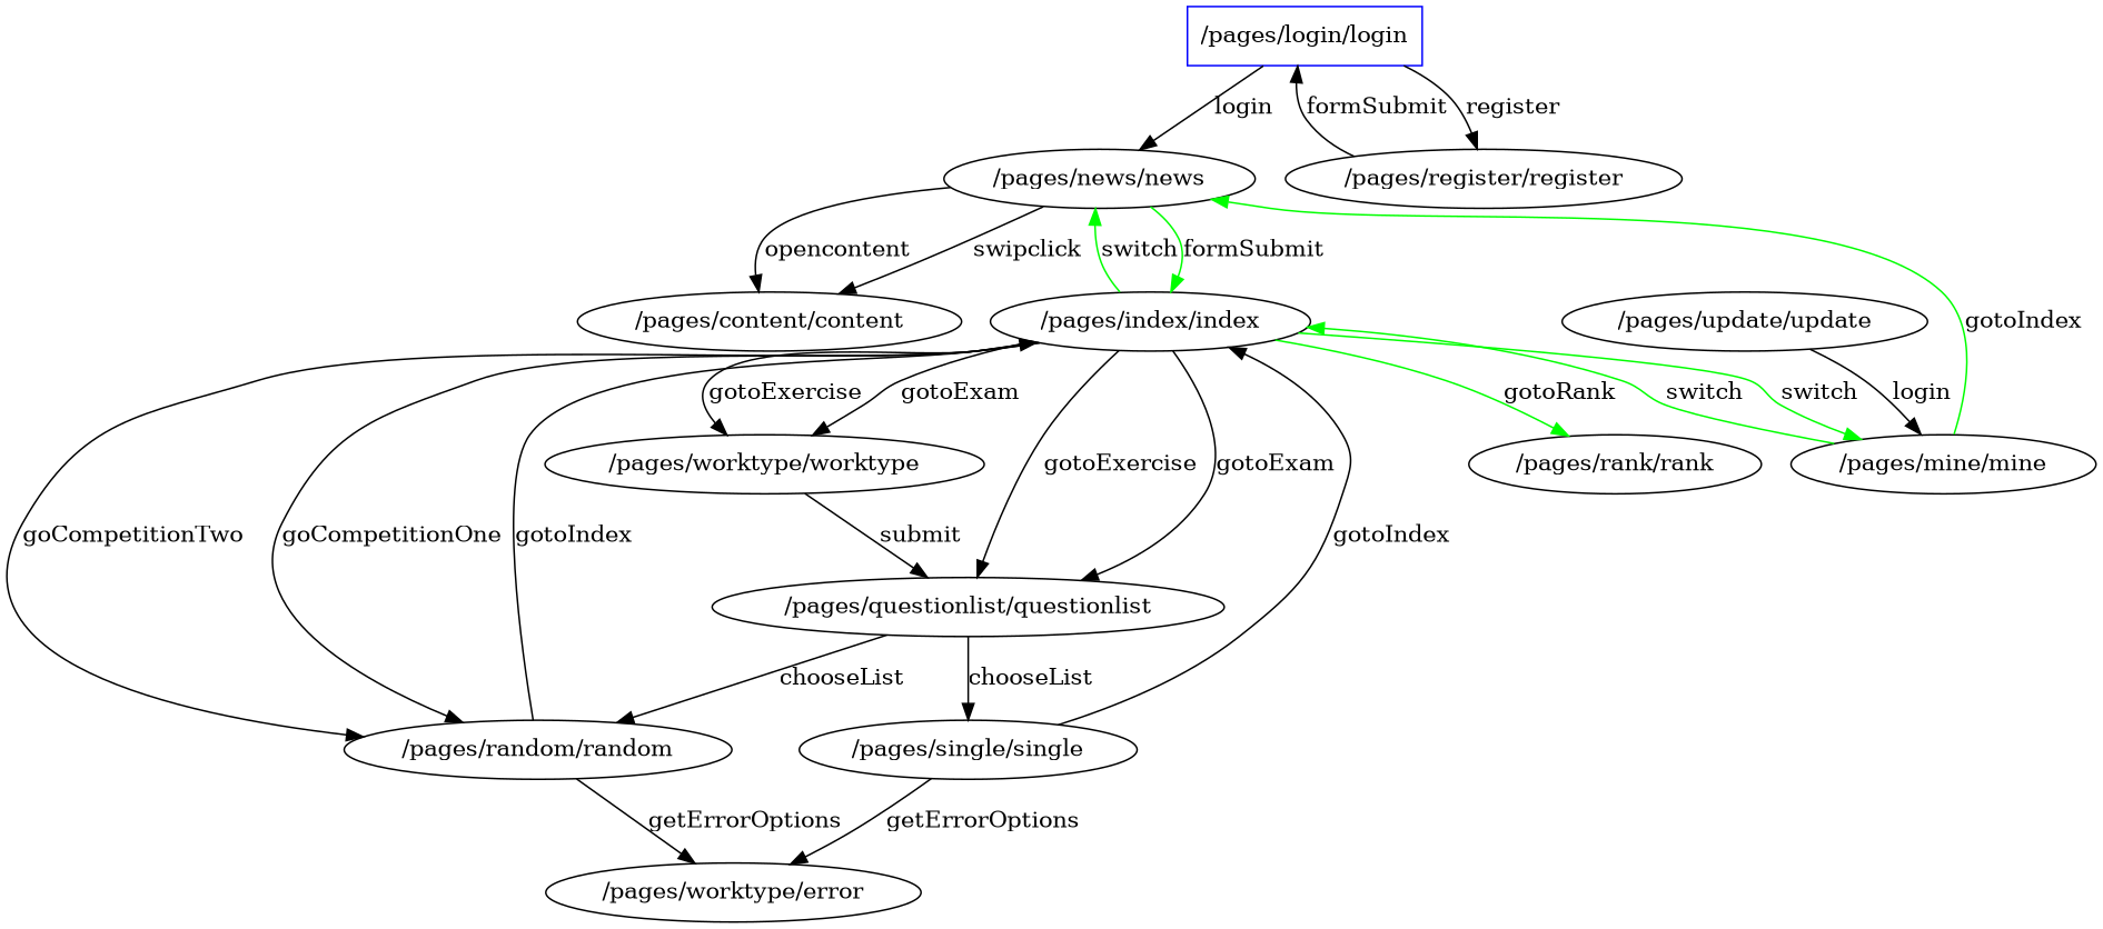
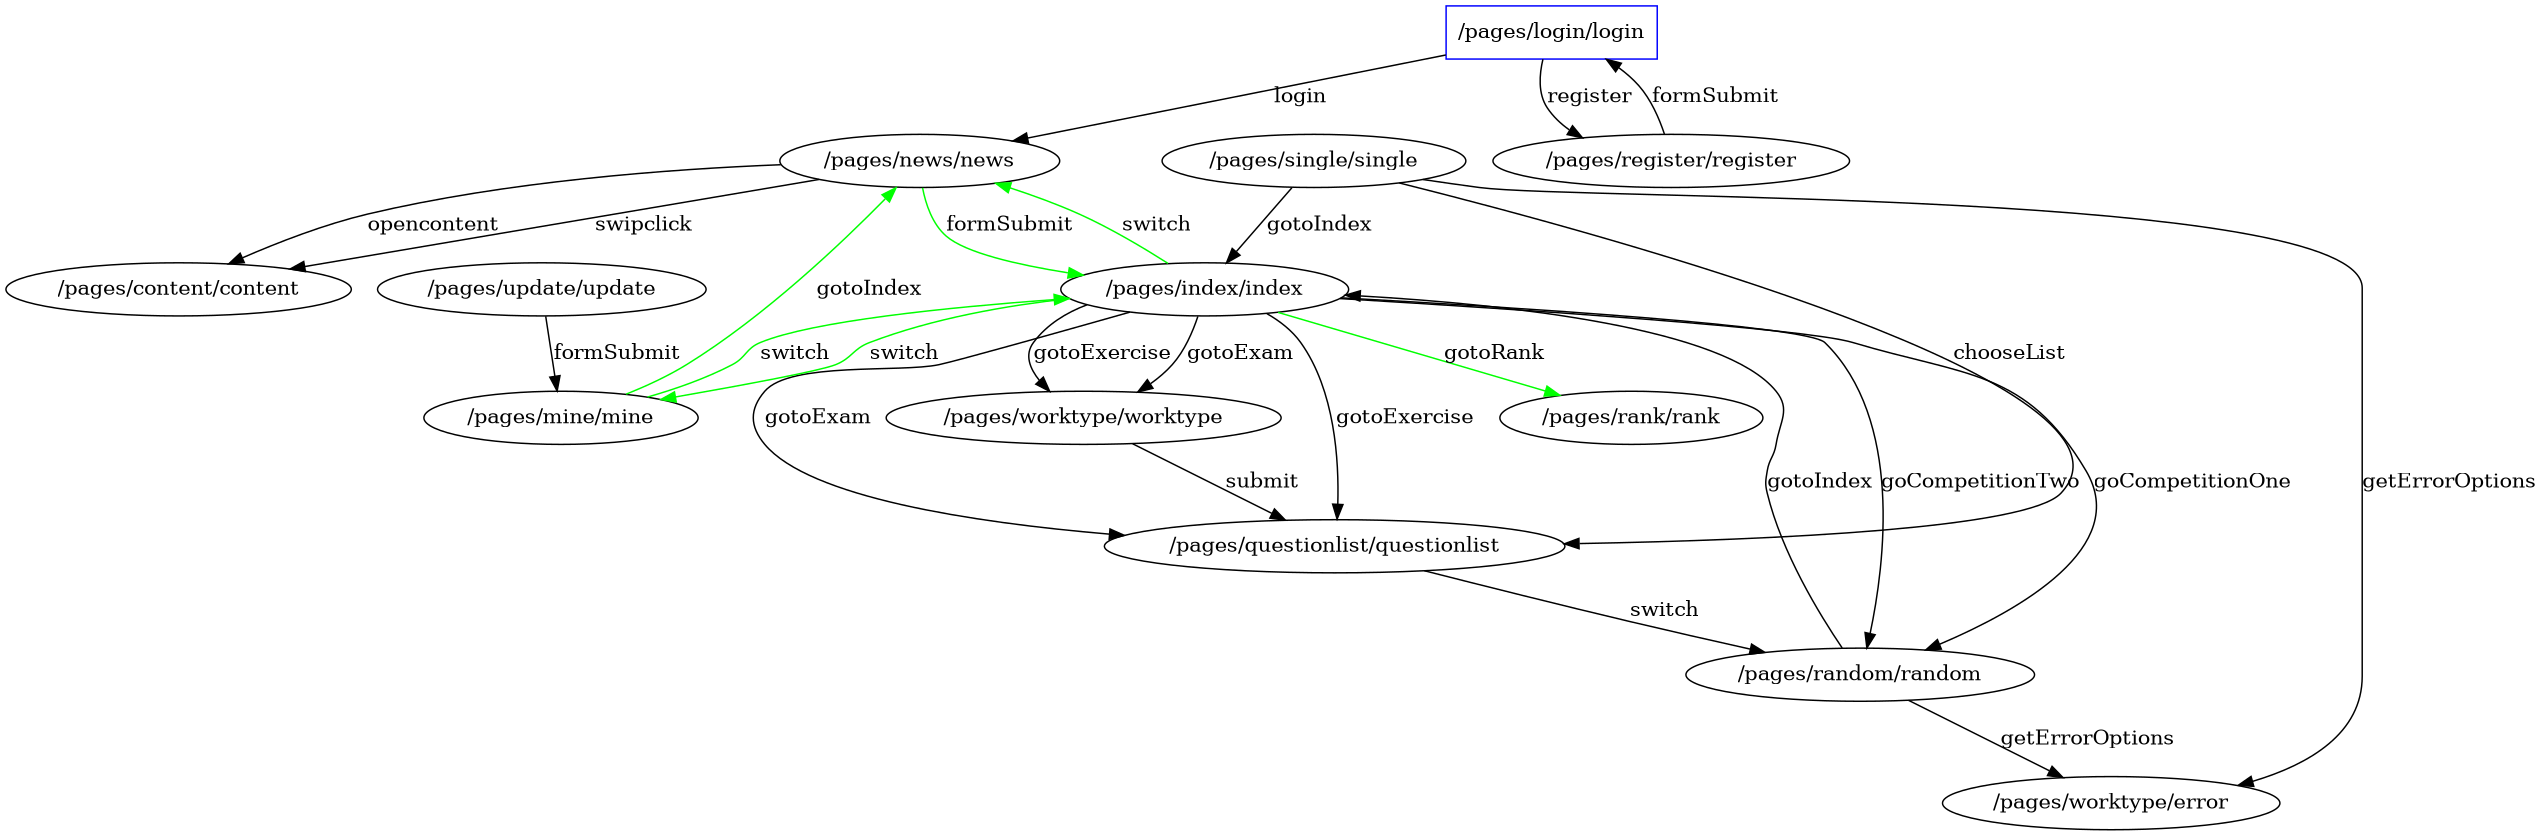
  digraph {
    n1 [label="/pages/content/content"]
    n2 [label="/pages/single/single"]
    n3 [label="/pages/index/index"]
    n4 [label="/pages/worktype/error"]
    n5 [label="/pages/worktype/worktype"]
    n6 [label="/pages/questionlist/questionlist"]
    n7 [label="/pages/mine/mine"]
    n8 [label="/pages/news/news"]
    n9 [label="/pages/rank/rank"]
    n10 [label="/pages/random/random"]
    n11 [label="/pages/update/update"]
    n12 [label="/pages/register/register"]
    n13 [color=blue label="/pages/login/login" shape=rectangle]
    n2 -> n3 [label=gotoIndex]
    n2 -> n4 [label=getErrorOptions]
    n3 -> n5 [label=gotoExercise]
    n3 -> n5 [label=gotoExam]
    n3 -> n6 [label=gotoExam]
    n3 -> n6 [label=gotoExercise]
    n3 -> n7 [color=green label=switch]
    n3 -> n8 [color=green label=switch]
    n3 -> n9 [color=green label=gotoRank]
    n3 -> n10 [label=goCompetitionTwo]
    n3 -> n10 [label=goCompetitionOne]
    n5 -> n6 [label=submit]
-   n6 -> n2 [label=chooseList]
-   n6 -> n10 [label=chooseList]
+   n2 -> n6 [label=chooseList]
+   n6 -> n10 [label=switch]
    n7 -> n3 [color=green label=switch]
    n7 -> n8 [color=green label=gotoIndex]
    n8 -> n1 [label=swipclick]
    n8 -> n1 [label=opencontent]
    n8 -> n3 [color=green label=formSubmit]
    n10 -> n3 [label=gotoIndex]
    n10 -> n4 [label=getErrorOptions]
-   n11 -> n7 [label=login]
+   n11 -> n7 [label=formSubmit]
    n12 -> n13 [label=formSubmit]
    n13 -> n8 [label=login]
    n13 -> n12 [label=register]
  }
